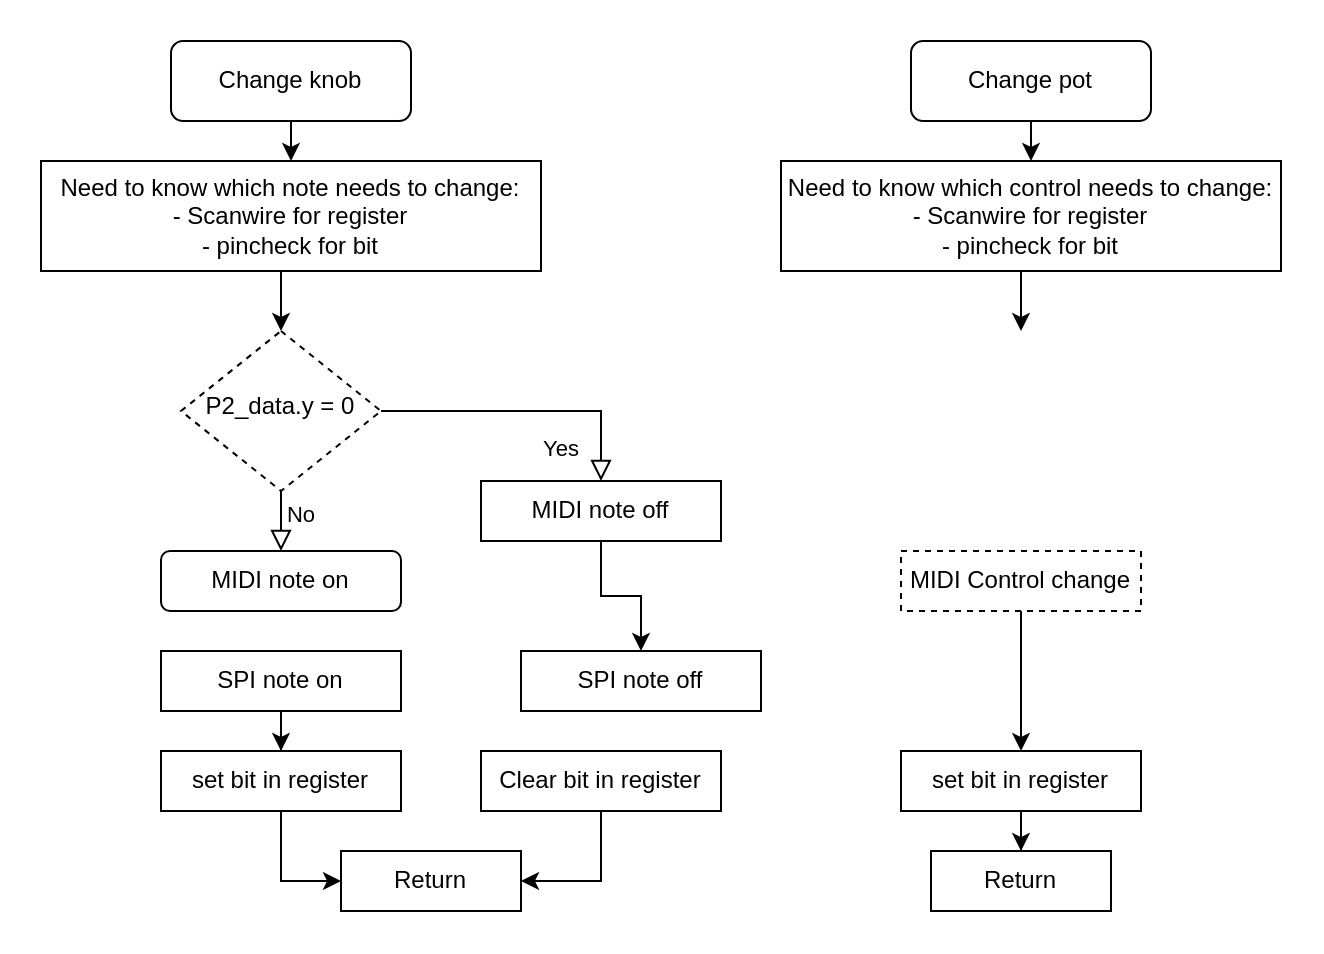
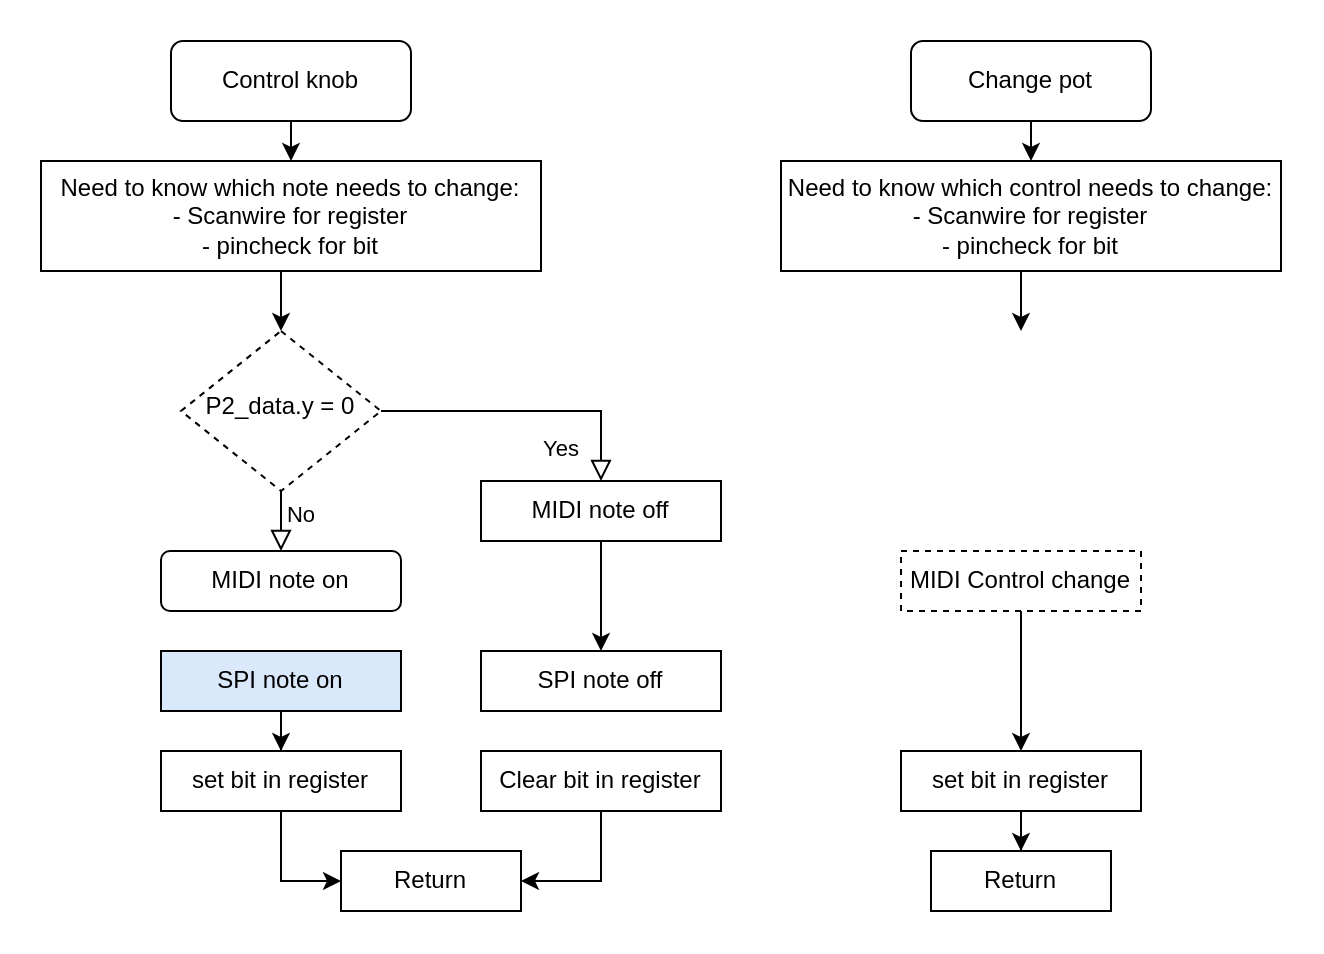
  <mxCell id="0" />
  <mxCell id="1" parent="0" />
- <mxCell id="2" value="Change knob" style="rounded=1;whiteSpace=wrap;html=1;fontSize=12;glass=0;strokeWidth=1;shadow=0;" vertex="1" parent="1"><mxGeometry x="85" y="20" width="120" height="40" as="geometry" /></mxCell>
+ <mxCell id="2" value="Control knob" style="rounded=1;whiteSpace=wrap;html=1;fontSize=12;glass=0;strokeWidth=1;shadow=0;" vertex="1" parent="1"><mxGeometry x="85" y="20" width="120" height="40" as="geometry" /></mxCell>
  <mxCell id="3" value="" style="edgeStyle=orthogonalEdgeStyle;rounded=0;orthogonalLoop=1;jettySize=auto;html=1;entryX=0.5;entryY=0;entryDx=0;entryDy=0;" edge="1" parent="1" source="4" target="8"><mxGeometry relative="1" as="geometry"><mxPoint x="145" y="165" as="targetPoint" /><Array as="points"><mxPoint x="140" y="145" /><mxPoint x="140" y="145" /></Array></mxGeometry></mxCell>
  <mxCell id="4" value="Need to know which note needs to change:&lt;br&gt;- Scanwire for register&lt;br&gt;- pincheck for bit" style="rounded=0;whiteSpace=wrap;html=1;" vertex="1" parent="1"><mxGeometry x="20" y="80" width="250" height="55" as="geometry" /></mxCell>
  <mxCell id="5" value="" style="endArrow=classic;html=1;exitX=0.5;exitY=1;exitDx=0;exitDy=0;entryX=0.5;entryY=0;entryDx=0;entryDy=0;" edge="1" parent="1" source="2" target="4"><mxGeometry width="50" height="50" relative="1" as="geometry"><mxPoint x="88" y="180" as="sourcePoint" /><mxPoint x="138" y="130" as="targetPoint" /></mxGeometry></mxCell>
  <mxCell id="6" value="No" style="rounded=0;html=1;jettySize=auto;orthogonalLoop=1;fontSize=11;endArrow=block;endFill=0;endSize=8;strokeWidth=1;shadow=0;labelBackgroundColor=none;edgeStyle=orthogonalEdgeStyle;exitX=0.5;exitY=1;exitDx=0;exitDy=0;entryX=0.5;entryY=0;entryDx=0;entryDy=0;" edge="1" parent="1" source="8" target="14"><mxGeometry x="-0.192" y="10" relative="1" as="geometry"><mxPoint as="offset" /><mxPoint x="140" y="325" as="targetPoint" /><Array as="points" /></mxGeometry></mxCell>
  <mxCell id="7" value="Yes" style="edgeStyle=orthogonalEdgeStyle;rounded=0;html=1;jettySize=auto;orthogonalLoop=1;fontSize=11;endArrow=block;endFill=0;endSize=8;strokeWidth=1;shadow=0;labelBackgroundColor=none;entryX=0.5;entryY=0;entryDx=0;entryDy=0;" edge="1" parent="1" source="8" target="10"><mxGeometry x="0.778" y="-20" relative="1" as="geometry"><mxPoint as="offset" /><mxPoint x="222.5" y="205" as="targetPoint" /><Array as="points"><mxPoint x="300" y="205" /></Array></mxGeometry></mxCell>
  <mxCell id="8" value="P2_data.y = 0" style="rhombus;whiteSpace=wrap;html=1;shadow=0;fontFamily=Helvetica;fontSize=12;align=center;strokeWidth=1;spacing=6;spacingTop=-4;dashed=1;" vertex="1" parent="1"><mxGeometry x="90" y="165" width="100" height="80" as="geometry" /></mxCell>
  <mxCell id="9" style="edgeStyle=orthogonalEdgeStyle;rounded=0;orthogonalLoop=1;jettySize=auto;html=1;entryX=0.5;entryY=0;entryDx=0;entryDy=0;" edge="1" parent="1" source="10" target="11"><mxGeometry relative="1" as="geometry" /></mxCell>
  <mxCell id="10" value="MIDI note off" style="rounded=0;whiteSpace=wrap;html=1;" vertex="1" parent="1"><mxGeometry x="240" y="240" width="120" height="30" as="geometry" /></mxCell>
- <mxCell id="11" value="SPI note off" style="rounded=0;whiteSpace=wrap;html=1;" vertex="1" parent="1"><mxGeometry x="260" y="325" width="120" height="30" as="geometry" /></mxCell>
+ <mxCell id="11" value="SPI note off" style="rounded=0;whiteSpace=wrap;html=1;" vertex="1" parent="1"><mxGeometry x="240" y="325" width="120" height="30" as="geometry" /></mxCell>
  <mxCell id="12" style="edgeStyle=orthogonalEdgeStyle;rounded=0;orthogonalLoop=1;jettySize=auto;html=1;entryX=1;entryY=0.5;entryDx=0;entryDy=0;" edge="1" parent="1" source="13" target="19"><mxGeometry relative="1" as="geometry" /></mxCell>
  <mxCell id="13" value="Clear bit in register" style="rounded=0;whiteSpace=wrap;html=1;" vertex="1" parent="1"><mxGeometry x="240" y="375" width="120" height="30" as="geometry" /></mxCell>
  <mxCell id="14" value="MIDI note on" style="whiteSpace=wrap;html=1;rounded=1;" vertex="1" parent="1"><mxGeometry x="80" y="275" width="120" height="30" as="geometry" /></mxCell>
  <mxCell id="15" style="edgeStyle=orthogonalEdgeStyle;rounded=0;orthogonalLoop=1;jettySize=auto;html=1;entryX=0.5;entryY=0;entryDx=0;entryDy=0;" edge="1" parent="1" source="16" target="17"><mxGeometry relative="1" as="geometry" /></mxCell>
- <mxCell id="16" value="SPI note on" style="rounded=0;whiteSpace=wrap;html=1;" vertex="1" parent="1"><mxGeometry x="80" y="325" width="120" height="30" as="geometry" /></mxCell>
+ <mxCell id="16" value="SPI note on" style="rounded=0;whiteSpace=wrap;html=1;fillColor=#dae8fc;" vertex="1" parent="1"><mxGeometry x="80" y="325" width="120" height="30" as="geometry" /></mxCell>
  <mxCell id="17" value="set bit in register" style="rounded=0;whiteSpace=wrap;html=1;" vertex="1" parent="1"><mxGeometry x="80" y="375" width="120" height="30" as="geometry" /></mxCell>
  <mxCell id="18" style="edgeStyle=orthogonalEdgeStyle;rounded=0;orthogonalLoop=1;jettySize=auto;html=1;exitX=0.5;exitY=1;exitDx=0;exitDy=0;entryX=0;entryY=0.5;entryDx=0;entryDy=0;" edge="1" parent="1" source="17" target="19"><mxGeometry relative="1" as="geometry"><mxPoint x="150" y="365" as="sourcePoint" /><mxPoint x="160" y="435" as="targetPoint" /><Array as="points"><mxPoint x="140" y="440" /></Array></mxGeometry></mxCell>
  <mxCell id="19" value="Return" style="rounded=0;whiteSpace=wrap;html=1;" vertex="1" parent="1"><mxGeometry x="170" y="425" width="90" height="30" as="geometry" /></mxCell>
  <mxCell id="20" value="Change pot" style="rounded=1;whiteSpace=wrap;html=1;fontSize=12;glass=0;strokeWidth=1;shadow=0;" vertex="1" parent="1"><mxGeometry x="455" y="20" width="120" height="40" as="geometry" /></mxCell>
  <mxCell id="21" value="" style="edgeStyle=orthogonalEdgeStyle;rounded=0;orthogonalLoop=1;jettySize=auto;html=1;entryX=0.5;entryY=0;entryDx=0;entryDy=0;" edge="1" parent="1" source="22"><mxGeometry relative="1" as="geometry"><mxPoint x="510" y="165" as="targetPoint" /><Array as="points"><mxPoint x="510" y="145" /><mxPoint x="510" y="145" /></Array></mxGeometry></mxCell>
  <mxCell id="22" value="Need to know which control needs to change:&lt;br&gt;- Scanwire for register&lt;br&gt;- pincheck for bit" style="rounded=0;whiteSpace=wrap;html=1;" vertex="1" parent="1"><mxGeometry x="390" y="80" width="250" height="55" as="geometry" /></mxCell>
  <mxCell id="23" value="" style="endArrow=classic;html=1;exitX=0.5;exitY=1;exitDx=0;exitDy=0;entryX=0.5;entryY=0;entryDx=0;entryDy=0;" edge="1" parent="1" source="20" target="22"><mxGeometry width="50" height="50" relative="1" as="geometry"><mxPoint x="458" y="180" as="sourcePoint" /><mxPoint x="508" y="130" as="targetPoint" /></mxGeometry></mxCell>
  <mxCell id="24" value="MIDI Control change" style="rounded=0;whiteSpace=wrap;html=1;dashed=1;" vertex="1" parent="1"><mxGeometry x="450" y="275" width="120" height="30" as="geometry" /></mxCell>
  <mxCell id="25" style="edgeStyle=orthogonalEdgeStyle;rounded=0;orthogonalLoop=1;jettySize=auto;html=1;entryX=0.5;entryY=0;entryDx=0;entryDy=0;exitX=0.5;exitY=1;exitDx=0;exitDy=0;" edge="1" parent="1" source="24" target="27"><mxGeometry relative="1" as="geometry"><mxPoint x="510" y="355" as="sourcePoint" /></mxGeometry></mxCell>
  <mxCell id="26" style="edgeStyle=orthogonalEdgeStyle;rounded=0;orthogonalLoop=1;jettySize=auto;html=1;exitX=0.5;exitY=1;exitDx=0;exitDy=0;" edge="1" parent="1" source="27" target="28"><mxGeometry relative="1" as="geometry" /></mxCell>
  <mxCell id="27" value="set bit in register" style="rounded=0;whiteSpace=wrap;html=1;" vertex="1" parent="1"><mxGeometry x="450" y="375" width="120" height="30" as="geometry" /></mxCell>
  <mxCell id="28" value="Return" style="rounded=0;whiteSpace=wrap;html=1;" vertex="1" parent="1"><mxGeometry x="465" y="425" width="90" height="30" as="geometry" /></mxCell>
